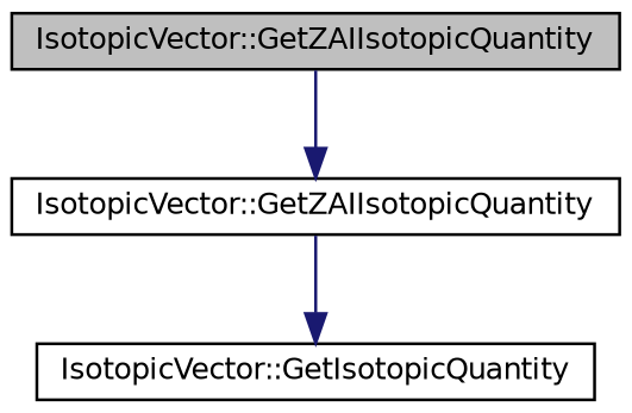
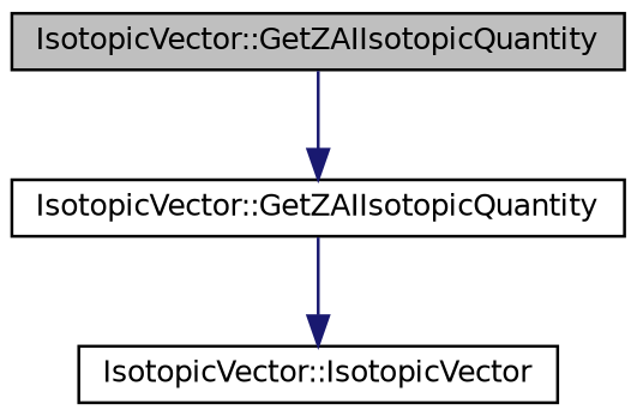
  digraph {
    rankdir=TB
    node [color=black fillcolor=white fontname=Helvetica fontsize=10 shape=record style=filled]
    edge [color=midnightblue fontname=Helvetica fontsize=10 labelfontname=Helvetica labelfontsize=10 style=solid]
    n1 [fillcolor=grey75 fontcolor=black height=0.2 label="IsotopicVector::GetZAIIsotopicQuantity" width=0.4]
    n2 [height=0.2 label="IsotopicVector::GetZAIIsotopicQuantity" width=0.4]
-   n3 [height=0.2 label="IsotopicVector::GetIsotopicQuantity" width=0.4]
+   n3 [height=0.2 label="IsotopicVector::IsotopicVector" width=0.4]
    n1 -> n2
    n2 -> n3
  }
